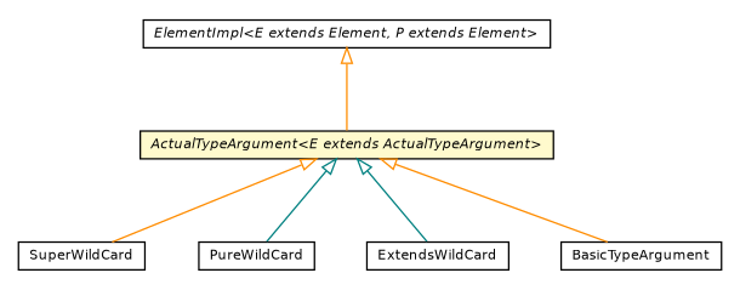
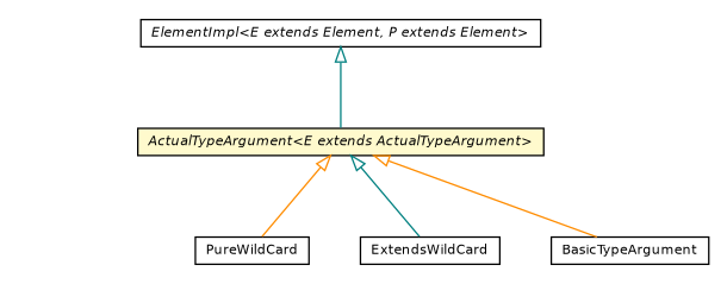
  digraph {
    nodesep=0.25
    ranksep=0.5
    node [fontcolor=black fontname=Helvetica fontsize=9.0 shape=plaintext]
    edge [arrowtail=empty color=darkorange dir=back fontname=Helvetica fontsize=10 headport=p labelfontname=Helvetica labelfontsize=10 tailport=p]
    n1 [label=<<table title="chameleon.core.element.ElementImpl" border="0" cellborder="1" cellspacing="0" cellpadding="2" port="p" href="../../element/ElementImpl.html"> 		<tr><td><table border="0" cellspacing="0" cellpadding="1"> <tr><td align="center" balign="center"><font face="Helvetica-Oblique"> ElementImpl&lt;E extends Element, P extends Element&gt; </font></td></tr> 		</table></td></tr> 		</table>>]
    n2 [label=<<table title="chameleon.core.type.generics.ActualTypeArgument" border="0" cellborder="1" cellspacing="0" cellpadding="2" port="p" bgcolor="lemonChiffon" href="./ActualTypeArgument.html"> 		<tr><td><table border="0" cellspacing="0" cellpadding="1"> <tr><td align="center" balign="center"><font face="Helvetica-Oblique"> ActualTypeArgument&lt;E extends ActualTypeArgument&gt; </font></td></tr> 		</table></td></tr> 		</table>>]
-   n3 [label=<<table title="chameleon.core.type.generics.SuperWildCard" border="0" cellborder="1" cellspacing="0" cellpadding="2" port="p" href="./SuperWildCard.html"> 		<tr><td><table border="0" cellspacing="0" cellpadding="1"> <tr><td align="center" balign="center"> SuperWildCard </td></tr> 		</table></td></tr> 		</table>>]
    n4 [label=<<table title="chameleon.core.type.generics.PureWildCard" border="0" cellborder="1" cellspacing="0" cellpadding="2" port="p" href="./PureWildCard.html"> 		<tr><td><table border="0" cellspacing="0" cellpadding="1"> <tr><td align="center" balign="center"> PureWildCard </td></tr> 		</table></td></tr> 		</table>>]
    n5 [label=<<table title="chameleon.core.type.generics.ExtendsWildCard" border="0" cellborder="1" cellspacing="0" cellpadding="2" port="p" href="./ExtendsWildCard.html"> 		<tr><td><table border="0" cellspacing="0" cellpadding="1"> <tr><td align="center" balign="center"> ExtendsWildCard </td></tr> 		</table></td></tr> 		</table>>]
    n6 [label=<<table title="chameleon.core.type.generics.BasicTypeArgument" border="0" cellborder="1" cellspacing="0" cellpadding="2" port="p" href="./BasicTypeArgument.html"> 		<tr><td><table border="0" cellspacing="0" cellpadding="1"> <tr><td align="center" balign="center"> BasicTypeArgument </td></tr> 		</table></td></tr> 		</table>>]
-   n1 -> n2
-   n2 -> n3
-   n2 -> n4 [color=teal]
+   n1 -> n2 [color=teal]
+   n2 -> n4
    n2 -> n5 [color=teal]
    n2 -> n6
  }
